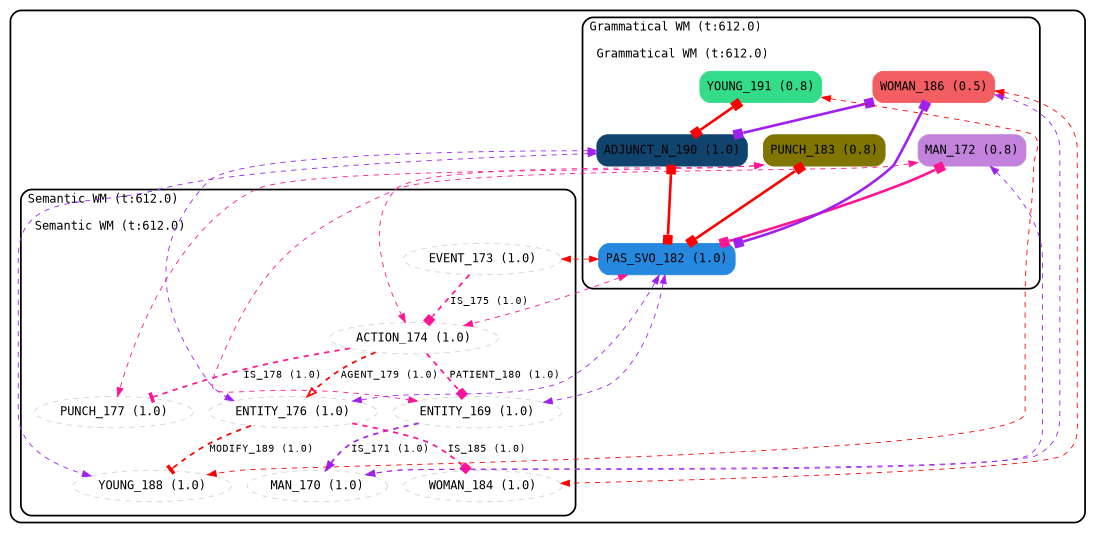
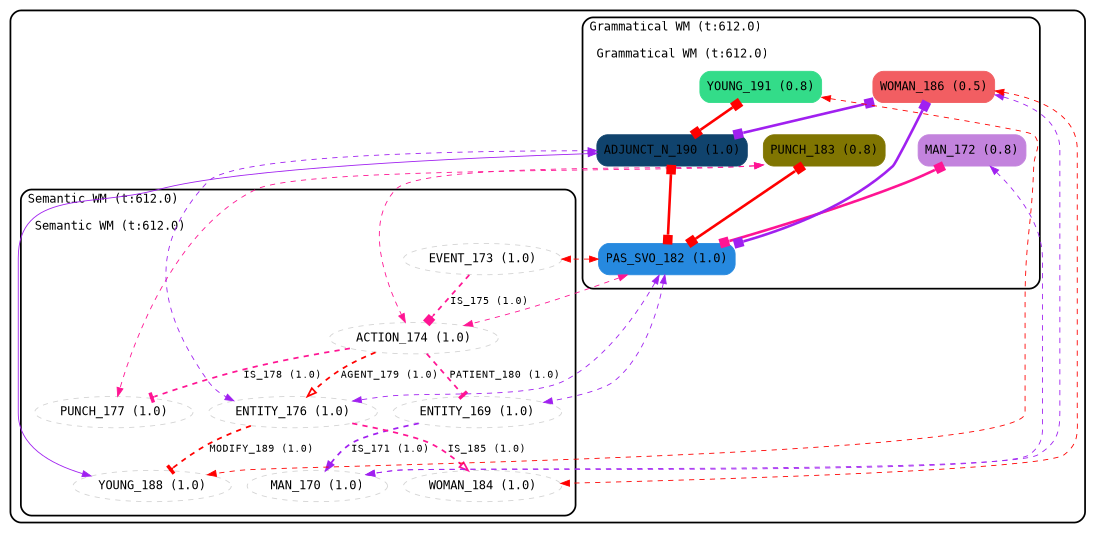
  digraph {
    compound=true
    fontname="JetBrains Mono"
    labeljust=l
    penwidth=2
    rankdir=TB
    style=rounded
    node [color=lightgrey fillcolor=lightgrey fontname="JetBrains Mono" fontsize=14 shape=oval style=dashed]
    edge [color=purple fontname="JetBrains Mono" style=dashed dir=both splines=spline]
    n1 [label=<<FONT FACE="consolas">MAN_170 (1.0)</FONT>>]
    n2 [label=<<FONT FACE="consolas">YOUNG_188 (1.0)</FONT>>]
    n3 [label=<<FONT FACE="consolas">PUNCH_177 (1.0)</FONT>>]
    n4 [label=<<FONT FACE="consolas">ENTITY_169 (1.0)</FONT>>]
    n5 [label=<<FONT FACE="consolas">WOMAN_184 (1.0)</FONT>>]
    n6 [label=<<FONT FACE="consolas">ACTION_174 (1.0)</FONT>>]
    n7 [label=<<FONT FACE="consolas">ENTITY_176 (1.0)</FONT>>]
    n8 [label=<<FONT FACE="consolas">EVENT_173 (1.0)</FONT>>]
    n9 [color="#c383dd" fillcolor="#c383dd" label=<<FONT FACE="consolas">MAN_172 (0.8)</FONT>> shape=box style="filled, rounded"]
    n10 [color="#2689df" fillcolor="#2689df" label=<<FONT FACE="consolas">PAS_SVO_182 (1.0)</FONT>> shape=box style="filled, rounded"]
    n11 [color="#807501" fillcolor="#807501" label=<<FONT FACE="consolas">PUNCH_183 (0.8)</FONT>> shape=box style="filled, rounded"]
    n12 [color="#f25e62" fillcolor="#f25e62" label=<<FONT FACE="consolas">WOMAN_186 (0.5)</FONT>> shape=box style="filled, rounded"]
    n13 [color="#10436d" fillcolor="#10436d" label=<<FONT FACE="consolas">ADJUNCT_N_190 (1.0)</FONT>> shape=box style="filled, rounded"]
    n14 [color="#33dc89" fillcolor="#33dc89" label=<<FONT FACE="consolas">YOUNG_191 (0.8)</FONT>> shape=box style="filled, rounded"]
    subgraph cluster_1 {
      subgraph cluster_2 {
        label=<<FONT FACE="consolas">Semantic WM (t:612.0)</FONT>>
        subgraph cluster_3 {
          color=white
          fillcolor=white
          label=<<FONT FACE="consolas">Semantic WM (t:612.0)</FONT>>
          n1
          n2
          n3
          n4
          n5
          n6
          n7
          n8
        }
      }
      subgraph cluster_4 {
        label=<<FONT FACE="consolas">Grammatical WM (t:612.0)</FONT>>
        subgraph cluster_5 {
          color=white
          fill=white
          label=<<FONT FACE="consolas">Grammatical WM (t:612.0)</FONT>>
          n9
          n10
          n11
          n12
          n13
          n14
        }
      }
    }
    n4 -> n1 [arrowhead=normal fontsize=12 label=<<FONT FACE="consolas">IS_171 (1.0)</FONT>> penwidth=2 dir="" splines=""]
    n6 -> n3 [arrowhead=tee color=deeppink fontsize=12 label=<<FONT FACE="consolas">IS_178 (1.0)</FONT>> penwidth=2 dir="" splines=""]
-   n6 -> n4 [arrowhead=box color=deeppink fontsize=12 label=<<FONT FACE="consolas">PATIENT_180 (1.0)</FONT>> penwidth=2 dir="" splines=""]
+   n6 -> n4 [arrowhead=tee color=deeppink fontsize=12 label=<<FONT FACE="consolas">PATIENT_180 (1.0)</FONT>> penwidth=2 dir="" splines=""]
    n6 -> n7 [arrowhead=onormal color=red fontsize=12 label=<<FONT FACE="consolas">AGENT_179 (1.0)</FONT>> penwidth=2 dir="" splines=""]
    n7 -> n2 [arrowhead=tee color=red fontsize=12 label=<<FONT FACE="consolas">MODIFY_189 (1.0)</FONT>> penwidth=2 dir="" splines=""]
-   n7 -> n5 [arrowhead=box color=deeppink fontsize=12 label=<<FONT FACE="consolas">IS_185 (1.0)</FONT>> penwidth=2 dir="" splines=""]
+   n7 -> n5 [arrowhead=onormal color=deeppink fontsize=12 label=<<FONT FACE="consolas">IS_185 (1.0)</FONT>> penwidth=2 dir="" splines=""]
    n8 -> n6 [arrowhead=box color=deeppink fontsize=12 label=<<FONT FACE="consolas">IS_175 (1.0)</FONT>> penwidth=2 dir="" splines=""]
    n9 -> n1
-   n9 -> n4 [color=deeppink]
    n9 -> n10 [arrowhead=box arrowtail=box color=deeppink penwidth=3 style=""]
    n10 -> n4
    n10 -> n6 [color=deeppink]
    n10 -> n7
    n10 -> n8 [color=red]
    n11 -> n3 [color=deeppink]
    n11 -> n6 [color=deeppink]
    n11 -> n10 [arrowhead=box arrowtail=box color=red penwidth=3 style=""]
    n12 -> n1
    n12 -> n5 [color=red]
    n12 -> n10 [arrowhead=box arrowtail=box penwidth=3 style=""]
    n12 -> n13 [arrowhead=box arrowtail=box penwidth=3 style=""]
-   n13 -> n2
+   n13 -> n2 [style=solid]
    n13 -> n7
    n13 -> n10 [arrowhead=box arrowtail=box color=red penwidth=3 style=""]
    n14 -> n2 [color=red]
    n14 -> n13 [arrowhead=box arrowtail=box color=red penwidth=3 style=""]
  }
